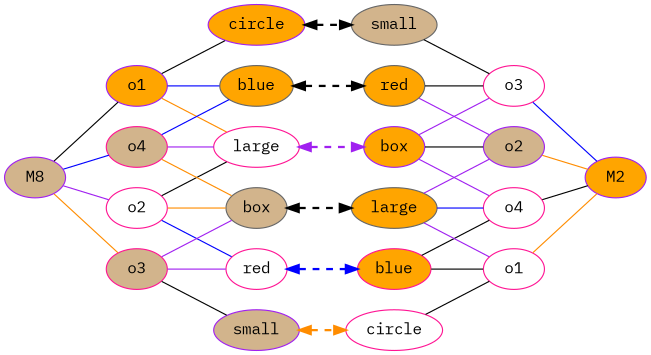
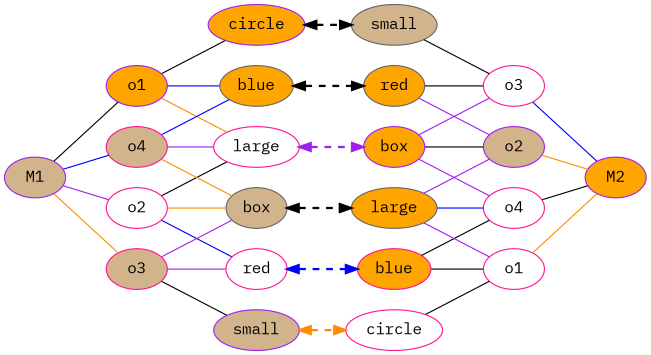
  strict digraph {
    rankdir=LR
    fontname="IBM Plex Mono"
    node [fillcolor=orange fontname="IBM Plex Mono" shape=oval style=filled color=deeppink]
    edge [constraint=true dir=none color=black fontname="IBM Plex Mono"]
-   M1 [fillcolor=tan height=0.5 width=0.75 color=purple label=M8]
+   M1 [fillcolor=tan height=0.5 width=0.75 color=purple]
    n2 [height=0.5 label=o1 width=0.75 color=purple]
    n3 [fillcolor=white height=0.5 label=o2 width=0.75]
    n4 [fillcolor=tan height=0.5 label=o3 width=0.75]
    n5 [fillcolor=tan height=0.5 label=o4 width=0.75]
    n6 [height=0.5 label=blue width=0.77632 color=gray40]
    n7 [height=0.5 label=large width=0.86659 fillcolor=white]
    n8 [height=0.5 label=circle width=0.88464 color=purple]
    n9 [height=0.5 label=red width=0.75 fillcolor=white]
    n10 [height=0.5 label=box width=0.75 fillcolor=tan color=gray40]
    n11 [height=0.5 label=small width=0.88464 fillcolor=tan color=purple]
    M2 [height=0.5 width=0.75 color=purple]
    n13 [height=0.5 label=red width=0.75 color=gray40]
    n14 [height=0.5 label=box width=0.75 color=purple]
    n15 [height=0.5 label=small width=0.88464 fillcolor=tan color=gray40]
    n16 [fillcolor=tan height=0.5 label=o2 width=0.75 color=purple]
    n17 [fillcolor=white height=0.5 label=o3 width=0.75]
    n18 [fillcolor=white height=0.5 label=o1 width=0.75]
    n19 [height=0.5 label=blue width=0.77632]
    n20 [fillcolor=white height=0.5 label=o4 width=0.75]
    n21 [height=0.5 label=large width=0.86659 color=gray40]
    n22 [height=0.5 label=circle width=0.88464 fillcolor=white]
    M1 -> n2 [penwidth=1]
    M1 -> n3 [penwidth=1 color=purple]
    M1 -> n4 [penwidth=1 color=darkorange]
    M1 -> n5 [penwidth=1 color=blue]
    n2 -> n6 [color=blue]
    n2 -> n7 [color=darkorange]
    n2 -> n8
    n3 -> n7
    n3 -> n9 [color=blue]
    n3 -> n10 [color=darkorange]
    n4 -> n9 [color=purple]
    n4 -> n10 [color=purple]
    n4 -> n11
    n5 -> n6 [color=blue]
    n5 -> n7 [color=purple]
    n5 -> n10 [color=darkorange]
    n6 -> n13 [dir=both penwidth=2 style=dashed]
    n7 -> n14 [color=purple dir=both penwidth=2 style=dashed]
    n8 -> n15 [dir=both penwidth=2 style=dashed]
    n9 -> n19 [color=blue dir=both penwidth=2 style=dashed]
    n10 -> n21 [dir=both penwidth=2 style=dashed]
    n11 -> n22 [color=darkorange dir=both penwidth=2 style=dashed]
    n13 -> n16 [color=purple]
    n13 -> n17
    n14 -> n16
    n14 -> n17 [color=purple]
    n14 -> n20 [color=purple]
    n15 -> n17
    n16 -> M2 [penwidth=1 color=darkorange]
    n17 -> M2 [penwidth=1 color=blue]
    n18 -> M2 [penwidth=1 color=darkorange]
    n19 -> n18
    n19 -> n20
    n20 -> M2 [penwidth=1]
    n21 -> n16 [color=purple]
    n21 -> n18 [color=purple]
    n21 -> n20 [color=blue]
    n22 -> n18
  }
